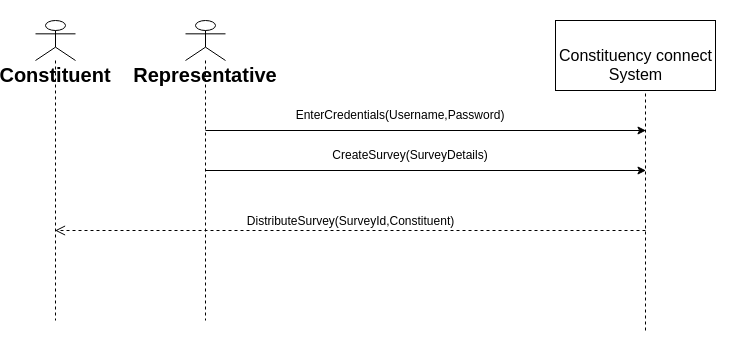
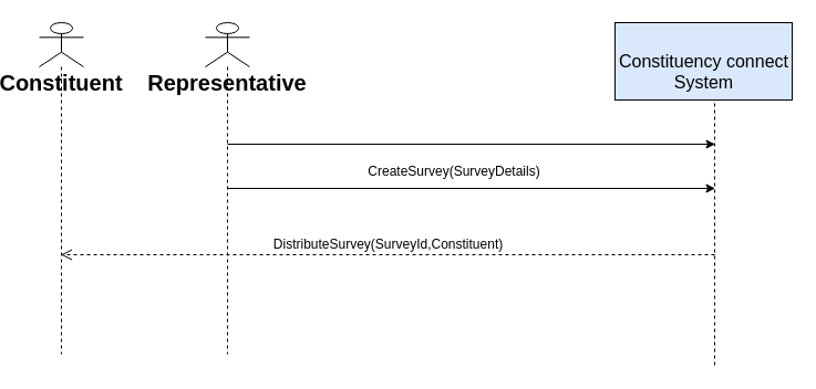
  <mxCell id="0" />
  <mxCell id="1" parent="0" />
  <mxCell id="2" value="Representative&lt;div&gt;&lt;br&gt;&lt;/div&gt;" style="shape=umlLifeline;participant=umlActor;perimeter=lifelinePerimeter;whiteSpace=wrap;html=1;container=1;collapsible=0;recursiveResize=0;verticalAlign=top;spacingTop=36;outlineConnect=0;fontSize=20;fontStyle=1;size=40;" vertex="1" parent="1"><mxGeometry x="170" y="20" width="40" height="300" as="geometry" /></mxCell>
- <mxCell id="3" value="&lt;br&gt;&lt;div&gt;Constituency connect&lt;/div&gt;&lt;div&gt;System&lt;/div&gt;" style="html=1;align=center;verticalAlign=middle;dashed=0;fontSize=16;" vertex="1" parent="1"><mxGeometry x="540" y="20" width="160" height="70" as="geometry" /></mxCell>
+ <mxCell id="3" value="&lt;br&gt;&lt;div&gt;Constituency connect&lt;/div&gt;&lt;div&gt;System&lt;/div&gt;" style="html=1;align=center;verticalAlign=middle;dashed=0;fontSize=16;fillColor=#dae8fc;" vertex="1" parent="1"><mxGeometry x="540" y="20" width="160" height="70" as="geometry" /></mxCell>
  <mxCell id="4" value="" style="endArrow=none;dashed=1;html=1;rounded=0;entryX=0.5;entryY=1;entryDx=0;entryDy=0;" edge="1" parent="1"><mxGeometry width="50" height="50" relative="1" as="geometry"><mxPoint x="630" y="330" as="sourcePoint" /><mxPoint x="630" y="90" as="targetPoint" /></mxGeometry></mxCell>
  <mxCell id="5" value="" style="endArrow=classic;html=1;rounded=0;" edge="1" parent="1" source="2"><mxGeometry width="50" height="50" relative="1" as="geometry"><mxPoint x="190" y="170" as="sourcePoint" /><mxPoint x="630.5" y="170" as="targetPoint" /><Array as="points"><mxPoint x="510.5" y="170" /></Array></mxGeometry></mxCell>
  <mxCell id="6" value="CreateSurvey(SurveyDetails)" style="text;html=1;strokeColor=none;fillColor=none;align=center;verticalAlign=middle;whiteSpace=wrap;rounded=0;" vertex="1" parent="1"><mxGeometry x="290" y="140" width="210" height="30" as="geometry" /></mxCell>
  <mxCell id="7" value="DistributeSurvey(SurveyId,Constituent)" style="html=1;verticalAlign=bottom;endArrow=open;dashed=1;endSize=8;curved=0;rounded=0;fontSize=12;" edge="1" parent="1" target="10"><mxGeometry relative="1" as="geometry"><mxPoint x="630" y="230" as="sourcePoint" /><mxPoint x="50" y="230" as="targetPoint" /><Array as="points"><mxPoint x="390.5" y="230" /></Array></mxGeometry></mxCell>
  <mxCell id="8" value="" style="endArrow=classic;html=1;rounded=0;" edge="1" parent="1"><mxGeometry width="50" height="50" relative="1" as="geometry"><mxPoint x="190" y="130" as="sourcePoint" /><mxPoint x="630.5" y="130" as="targetPoint" /><Array as="points"><mxPoint x="510.5" y="130" /></Array></mxGeometry></mxCell>
- <mxCell id="9" value="EnterCredentials(Username,Password)" style="text;html=1;strokeColor=none;fillColor=none;align=center;verticalAlign=middle;whiteSpace=wrap;rounded=0;" vertex="1" parent="1"><mxGeometry x="280" y="100" width="210" height="30" as="geometry" /></mxCell>
  <mxCell id="10" value="Constituent" style="shape=umlLifeline;participant=umlActor;perimeter=lifelinePerimeter;whiteSpace=wrap;html=1;container=1;collapsible=0;recursiveResize=0;verticalAlign=top;spacingTop=36;outlineConnect=0;fontSize=20;fontStyle=1;size=40;" vertex="1" parent="1"><mxGeometry x="20" y="20" width="40" height="300" as="geometry" /></mxCell>
